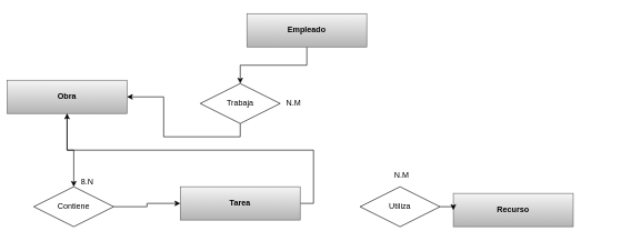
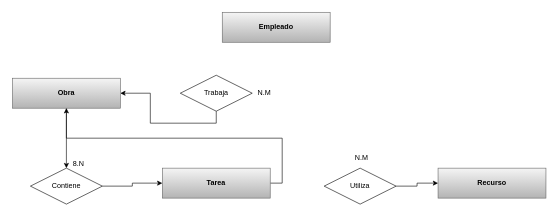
  <mxCell id="0" />
  <mxCell id="1" parent="0" />
- <mxCell id="2" style="edgeStyle=orthogonalEdgeStyle;rounded=0;orthogonalLoop=1;jettySize=auto;html=1;exitX=0.5;exitY=1;exitDx=0;exitDy=0;" edge="1" parent="1" source="3" target="12"><mxGeometry relative="1" as="geometry" /></mxCell>
  <mxCell id="3" value="&lt;b&gt;Empleado&lt;/b&gt;" style="rounded=0;whiteSpace=wrap;html=1;fillColor=#f5f5f5;strokeColor=#666666;gradientColor=#b3b3b3;" vertex="1" parent="1"><mxGeometry x="370" y="20" width="180" height="50" as="geometry" /></mxCell>
- <mxCell id="4" value="&lt;b&gt;Recurso&lt;/b&gt;" style="rounded=0;whiteSpace=wrap;html=1;fillColor=#f5f5f5;gradientColor=#b3b3b3;strokeColor=#666666;" vertex="1" parent="1"><mxGeometry x="680" y="290" width="180" height="50" as="geometry" /></mxCell>
+ <mxCell id="4" value="&lt;b&gt;Recurso&lt;/b&gt;" style="rounded=0;whiteSpace=wrap;html=1;fillColor=#f5f5f5;gradientColor=#b3b3b3;strokeColor=#666666;" vertex="1" parent="1"><mxGeometry x="730" y="280" width="180" height="50" as="geometry" /></mxCell>
  <mxCell id="5" style="edgeStyle=orthogonalEdgeStyle;rounded=0;orthogonalLoop=1;jettySize=auto;html=1;exitX=0.5;exitY=1;exitDx=0;exitDy=0;entryX=0.5;entryY=0;entryDx=0;entryDy=0;" edge="1" parent="1" source="6" target="10"><mxGeometry relative="1" as="geometry" /></mxCell>
- <mxCell id="6" value="&lt;b&gt;Obra&lt;/b&gt;" style="rounded=0;whiteSpace=wrap;html=1;fillColor=#f5f5f5;strokeColor=#666666;gradientColor=#b3b3b3;" vertex="1" parent="1"><mxGeometry x="10" y="120" width="180" height="50" as="geometry" /></mxCell>
+ <mxCell id="6" value="&lt;b&gt;Obra&lt;/b&gt;" style="rounded=0;whiteSpace=wrap;html=1;fillColor=#f5f5f5;strokeColor=#666666;gradientColor=#b3b3b3;" vertex="1" parent="1"><mxGeometry x="20" y="130" width="180" height="50" as="geometry" /></mxCell>
  <mxCell id="7" style="edgeStyle=orthogonalEdgeStyle;rounded=0;orthogonalLoop=1;jettySize=auto;html=1;exitX=1;exitY=0.5;exitDx=0;exitDy=0;" edge="1" parent="1" source="8" target="6"><mxGeometry relative="1" as="geometry" /></mxCell>
  <mxCell id="8" value="&lt;b&gt;Tarea&lt;/b&gt;" style="rounded=0;whiteSpace=wrap;html=1;fillColor=#f5f5f5;gradientColor=#b3b3b3;strokeColor=#666666;" vertex="1" parent="1"><mxGeometry x="270" y="280" width="180" height="50" as="geometry" /></mxCell>
  <mxCell id="9" style="edgeStyle=orthogonalEdgeStyle;rounded=0;orthogonalLoop=1;jettySize=auto;html=1;exitX=1;exitY=0.5;exitDx=0;exitDy=0;entryX=0;entryY=0.5;entryDx=0;entryDy=0;" edge="1" parent="1" source="10" target="8"><mxGeometry relative="1" as="geometry"><mxPoint x="240" y="310" as="targetPoint" /></mxGeometry></mxCell>
  <mxCell id="10" value="Contiene" style="shape=rhombus;perimeter=rhombusPerimeter;whiteSpace=wrap;html=1;align=center;" vertex="1" parent="1"><mxGeometry x="50" y="280" width="120" height="60" as="geometry" /></mxCell>
  <mxCell id="11" style="edgeStyle=orthogonalEdgeStyle;rounded=0;orthogonalLoop=1;jettySize=auto;html=1;exitX=0.5;exitY=1;exitDx=0;exitDy=0;" edge="1" parent="1" source="12" target="6"><mxGeometry relative="1" as="geometry" /></mxCell>
  <mxCell id="12" value="Trabaja" style="shape=rhombus;perimeter=rhombusPerimeter;whiteSpace=wrap;html=1;align=center;" vertex="1" parent="1"><mxGeometry x="300" y="125" width="120" height="60" as="geometry" /></mxCell>
  <mxCell id="13" style="edgeStyle=orthogonalEdgeStyle;rounded=0;orthogonalLoop=1;jettySize=auto;html=1;exitX=1;exitY=0.5;exitDx=0;exitDy=0;entryX=0;entryY=0.5;entryDx=0;entryDy=0;" edge="1" parent="1" source="14" target="4"><mxGeometry relative="1" as="geometry" /></mxCell>
  <mxCell id="14" value="Utiliza" style="shape=rhombus;perimeter=rhombusPerimeter;whiteSpace=wrap;html=1;align=center;" vertex="1" parent="1"><mxGeometry x="540" y="280" width="120" height="60" as="geometry" /></mxCell>
  <mxCell id="15" value="N.M" style="text;html=1;align=center;verticalAlign=middle;resizable=0;points=[];autosize=1;strokeColor=none;fillColor=none;" vertex="1" parent="1"><mxGeometry x="415" y="140" width="50" height="30" as="geometry" /></mxCell>
  <mxCell id="16" value="8.N" style="text;html=1;align=center;verticalAlign=middle;resizable=0;points=[];autosize=1;strokeColor=none;fillColor=none;" vertex="1" parent="1"><mxGeometry x="110" y="258" width="40" height="30" as="geometry" /></mxCell>
  <mxCell id="17" value="N.M" style="text;html=1;align=center;verticalAlign=middle;resizable=0;points=[];autosize=1;strokeColor=none;fillColor=none;" vertex="1" parent="1"><mxGeometry x="577" y="248" width="50" height="30" as="geometry" /></mxCell>
